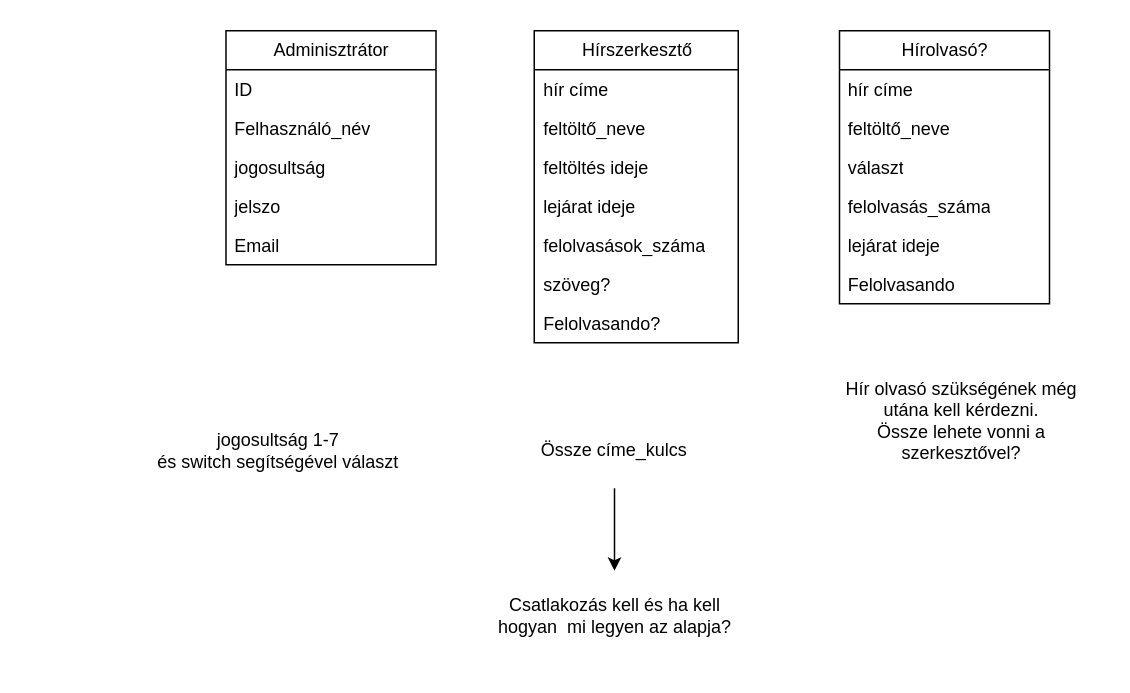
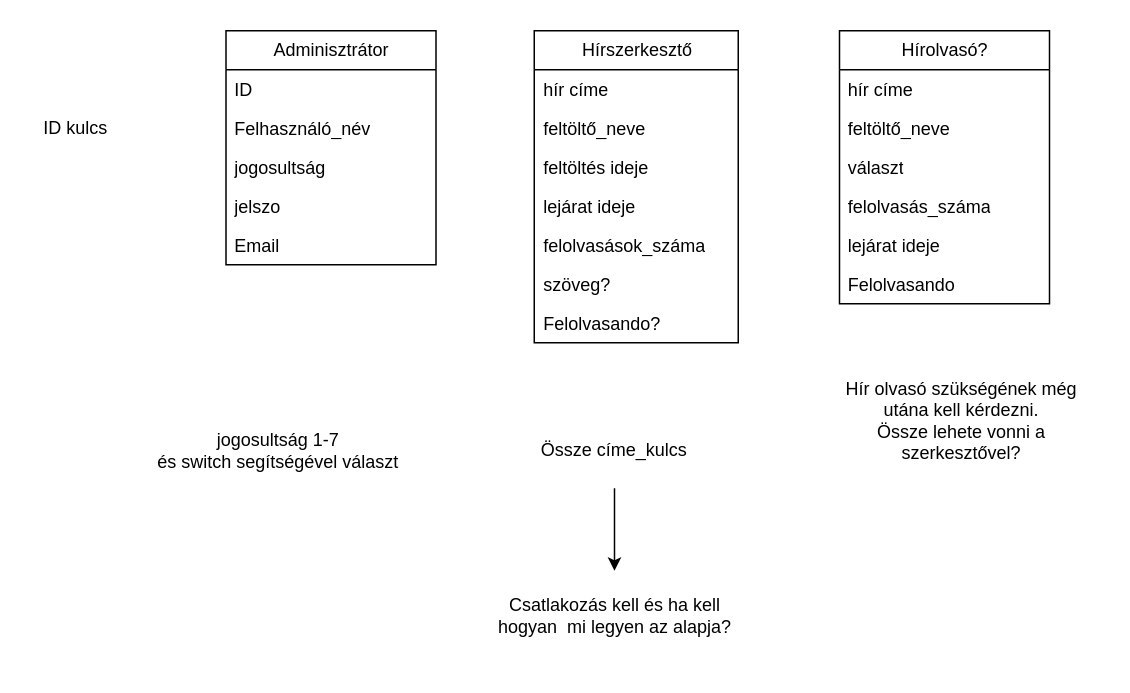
  <mxCell id="0" />
  <mxCell id="1" parent="0" />
  <mxCell id="2" value="Adminisztrátor" style="swimlane;fontStyle=0;childLayout=stackLayout;horizontal=1;startSize=26;fillColor=none;horizontalStack=0;resizeParent=1;resizeParentMax=0;resizeLast=0;collapsible=1;marginBottom=0;html=1;" parent="1" vertex="1"><mxGeometry x="150" y="20" width="140" height="156" as="geometry" /></mxCell>
  <mxCell id="3" value="ID" style="text;strokeColor=none;fillColor=none;align=left;verticalAlign=top;spacingLeft=4;spacingRight=4;overflow=hidden;rotatable=0;points=[[0,0.5],[1,0.5]];portConstraint=eastwest;whiteSpace=wrap;html=1;" parent="2" vertex="1"><mxGeometry y="26" width="140" height="26" as="geometry" /></mxCell>
  <mxCell id="4" value="Felhasználó_név" style="text;strokeColor=none;fillColor=none;align=left;verticalAlign=top;spacingLeft=4;spacingRight=4;overflow=hidden;rotatable=0;points=[[0,0.5],[1,0.5]];portConstraint=eastwest;whiteSpace=wrap;html=1;" parent="2" vertex="1"><mxGeometry y="52" width="140" height="26" as="geometry" /></mxCell>
  <mxCell id="5" value="jogosultság" style="text;strokeColor=none;fillColor=none;align=left;verticalAlign=top;spacingLeft=4;spacingRight=4;overflow=hidden;rotatable=0;points=[[0,0.5],[1,0.5]];portConstraint=eastwest;whiteSpace=wrap;html=1;" parent="2" vertex="1"><mxGeometry y="78" width="140" height="26" as="geometry" /></mxCell>
  <mxCell id="6" value="jelszo" style="text;strokeColor=none;fillColor=none;align=left;verticalAlign=top;spacingLeft=4;spacingRight=4;overflow=hidden;rotatable=0;points=[[0,0.5],[1,0.5]];portConstraint=eastwest;whiteSpace=wrap;html=1;" parent="2" vertex="1"><mxGeometry y="104" width="140" height="26" as="geometry" /></mxCell>
  <mxCell id="7" value="Email" style="text;strokeColor=none;fillColor=none;align=left;verticalAlign=top;spacingLeft=4;spacingRight=4;overflow=hidden;rotatable=0;points=[[0,0.5],[1,0.5]];portConstraint=eastwest;whiteSpace=wrap;html=1;" parent="2" vertex="1"><mxGeometry y="130" width="140" height="26" as="geometry" /></mxCell>
  <mxCell id="8" value="Hírszerkesztő" style="swimlane;fontStyle=0;childLayout=stackLayout;horizontal=1;startSize=26;fillColor=none;horizontalStack=0;resizeParent=1;resizeParentMax=0;resizeLast=0;collapsible=1;marginBottom=0;html=1;" parent="1" vertex="1"><mxGeometry x="355.5" y="20" width="136" height="208" as="geometry" /></mxCell>
  <mxCell id="9" value="hír címe" style="text;strokeColor=none;fillColor=none;align=left;verticalAlign=top;spacingLeft=4;spacingRight=4;overflow=hidden;rotatable=0;points=[[0,0.5],[1,0.5]];portConstraint=eastwest;whiteSpace=wrap;html=1;" parent="8" vertex="1"><mxGeometry y="26" width="136" height="26" as="geometry" /></mxCell>
  <mxCell id="10" value="feltöltő_neve" style="text;strokeColor=none;fillColor=none;align=left;verticalAlign=top;spacingLeft=4;spacingRight=4;overflow=hidden;rotatable=0;points=[[0,0.5],[1,0.5]];portConstraint=eastwest;whiteSpace=wrap;html=1;" parent="8" vertex="1"><mxGeometry y="52" width="136" height="26" as="geometry" /></mxCell>
  <mxCell id="11" value="feltöltés ideje" style="text;strokeColor=none;fillColor=none;align=left;verticalAlign=top;spacingLeft=4;spacingRight=4;overflow=hidden;rotatable=0;points=[[0,0.5],[1,0.5]];portConstraint=eastwest;whiteSpace=wrap;html=1;" parent="8" vertex="1"><mxGeometry y="78" width="136" height="26" as="geometry" /></mxCell>
  <mxCell id="12" value="lejárat ideje" style="text;strokeColor=none;fillColor=none;align=left;verticalAlign=top;spacingLeft=4;spacingRight=4;overflow=hidden;rotatable=0;points=[[0,0.5],[1,0.5]];portConstraint=eastwest;whiteSpace=wrap;html=1;" parent="8" vertex="1"><mxGeometry y="104" width="136" height="26" as="geometry" /></mxCell>
  <mxCell id="13" value="felolvasások_száma" style="text;strokeColor=none;fillColor=none;align=left;verticalAlign=top;spacingLeft=4;spacingRight=4;overflow=hidden;rotatable=0;points=[[0,0.5],[1,0.5]];portConstraint=eastwest;whiteSpace=wrap;html=1;" parent="8" vertex="1"><mxGeometry y="130" width="136" height="26" as="geometry" /></mxCell>
  <mxCell id="14" value="szöveg?" style="text;strokeColor=none;fillColor=none;align=left;verticalAlign=top;spacingLeft=4;spacingRight=4;overflow=hidden;rotatable=0;points=[[0,0.5],[1,0.5]];portConstraint=eastwest;whiteSpace=wrap;html=1;" parent="8" vertex="1"><mxGeometry y="156" width="136" height="26" as="geometry" /></mxCell>
  <mxCell id="15" value="Felolvasando?" style="text;strokeColor=none;fillColor=none;align=left;verticalAlign=top;spacingLeft=4;spacingRight=4;overflow=hidden;rotatable=0;points=[[0,0.5],[1,0.5]];portConstraint=eastwest;whiteSpace=wrap;html=1;" vertex="1" parent="8"><mxGeometry y="182" width="136" height="26" as="geometry" /></mxCell>
  <mxCell id="16" value="Hírolvasó?" style="swimlane;fontStyle=0;childLayout=stackLayout;horizontal=1;startSize=26;fillColor=none;horizontalStack=0;resizeParent=1;resizeParentMax=0;resizeLast=0;collapsible=1;marginBottom=0;html=1;" parent="1" vertex="1"><mxGeometry x="559" y="20" width="140" height="182" as="geometry" /></mxCell>
  <mxCell id="17" value="hír címe" style="text;strokeColor=none;fillColor=none;align=left;verticalAlign=top;spacingLeft=4;spacingRight=4;overflow=hidden;rotatable=0;points=[[0,0.5],[1,0.5]];portConstraint=eastwest;whiteSpace=wrap;html=1;" parent="16" vertex="1"><mxGeometry y="26" width="140" height="26" as="geometry" /></mxCell>
  <mxCell id="18" value="feltöltő_neve" style="text;strokeColor=none;fillColor=none;align=left;verticalAlign=top;spacingLeft=4;spacingRight=4;overflow=hidden;rotatable=0;points=[[0,0.5],[1,0.5]];portConstraint=eastwest;whiteSpace=wrap;html=1;" parent="16" vertex="1"><mxGeometry y="52" width="140" height="26" as="geometry" /></mxCell>
  <mxCell id="19" value="választ" style="text;strokeColor=none;fillColor=none;align=left;verticalAlign=top;spacingLeft=4;spacingRight=4;overflow=hidden;rotatable=0;points=[[0,0.5],[1,0.5]];portConstraint=eastwest;whiteSpace=wrap;html=1;" parent="16" vertex="1"><mxGeometry y="78" width="140" height="26" as="geometry" /></mxCell>
  <mxCell id="20" value="felolvasás_száma" style="text;strokeColor=none;fillColor=none;align=left;verticalAlign=top;spacingLeft=4;spacingRight=4;overflow=hidden;rotatable=0;points=[[0,0.5],[1,0.5]];portConstraint=eastwest;whiteSpace=wrap;html=1;" parent="16" vertex="1"><mxGeometry y="104" width="140" height="26" as="geometry" /></mxCell>
  <mxCell id="21" value="lejárat ideje" style="text;strokeColor=none;fillColor=none;align=left;verticalAlign=top;spacingLeft=4;spacingRight=4;overflow=hidden;rotatable=0;points=[[0,0.5],[1,0.5]];portConstraint=eastwest;whiteSpace=wrap;html=1;" parent="16" vertex="1"><mxGeometry y="130" width="140" height="26" as="geometry" /></mxCell>
  <mxCell id="22" value="Felolvasando" style="text;strokeColor=none;fillColor=none;align=left;verticalAlign=top;spacingLeft=4;spacingRight=4;overflow=hidden;rotatable=0;points=[[0,0.5],[1,0.5]];portConstraint=eastwest;whiteSpace=wrap;html=1;" vertex="1" parent="16"><mxGeometry y="156" width="140" height="26" as="geometry" /></mxCell>
  <mxCell id="23" value="&lt;div&gt;jogosultság 1-7&lt;/div&gt;&lt;div&gt;és switch segítségével választ&lt;br&gt;&lt;/div&gt;" style="text;html=1;strokeColor=none;fillColor=none;align=center;verticalAlign=middle;whiteSpace=wrap;rounded=0;" parent="1" vertex="1"><mxGeometry x="100" y="275" width="170" height="50" as="geometry" /></mxCell>
+ <mxCell id="24" value="ID kulcs" style="text;html=1;strokeColor=none;fillColor=none;align=center;verticalAlign=middle;whiteSpace=wrap;rounded=0;" parent="1" vertex="1"><mxGeometry x="20" y="70" width="60" height="30" as="geometry" /></mxCell>
  <mxCell id="25" value="" style="edgeStyle=orthogonalEdgeStyle;rounded=0;orthogonalLoop=1;jettySize=auto;html=1;" edge="1" parent="1" source="26" target="27"><mxGeometry relative="1" as="geometry" /></mxCell>
  <mxCell id="26" value="Össze címe_kulcs" style="text;html=1;strokeColor=none;fillColor=none;align=center;verticalAlign=middle;whiteSpace=wrap;rounded=0;" parent="1" vertex="1"><mxGeometry x="354" y="275" width="110" height="50" as="geometry" /></mxCell>
  <mxCell id="27" value="Csatlakozás kell és ha kell hogyan&amp;nbsp; mi legyen az alapja?" style="text;html=1;strokeColor=none;fillColor=none;align=center;verticalAlign=middle;whiteSpace=wrap;rounded=0;" parent="1" vertex="1"><mxGeometry x="318.5" y="380" width="181" height="60" as="geometry" /></mxCell>
  <mxCell id="28" value="&lt;div&gt;Hír olvasó szükségének még utána kell kérdezni.&lt;/div&gt;&lt;div&gt;Össze lehete vonni a szerkesztővel?&lt;/div&gt;" style="text;html=1;strokeColor=none;fillColor=none;align=center;verticalAlign=middle;whiteSpace=wrap;rounded=0;" parent="1" vertex="1"><mxGeometry x="550" y="235" width="181" height="90" as="geometry" /></mxCell>
